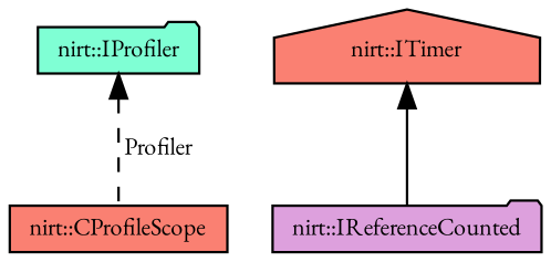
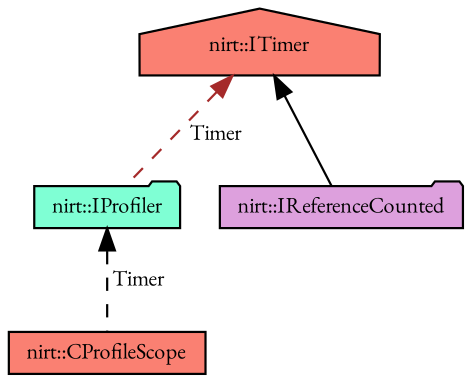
  digraph {
    fontname="EB Garamond"
    node [color=black fillcolor=salmon fontname="EB Garamond" fontsize=10 shape=folder style=filled]
    edge [color=black dir=back fontname="EB Garamond" fontsize=10 labelfontname=Helvetica labelfontsize=10 style=dashed]
    n1 [fontcolor=black height=0.2 label="nirt::CProfileScope" shape=box width=0.4]
    n2 [fillcolor=aquamarine height=0.2 label="nirt::IProfiler" width=0.4]
    n3 [height=0.2 label="nirt::ITimer" shape=house width=0.4]
    n4 [fillcolor=plum height=0.2 label="nirt::IReferenceCounted" width=0.4]
-   n2 -> n1 [label=" Profiler"]
+   n2 -> n1 [label=" Timer"]
+   n3 -> n2 [color=brown label=" Timer"]
    n3 -> n4 [style=solid]
  }
